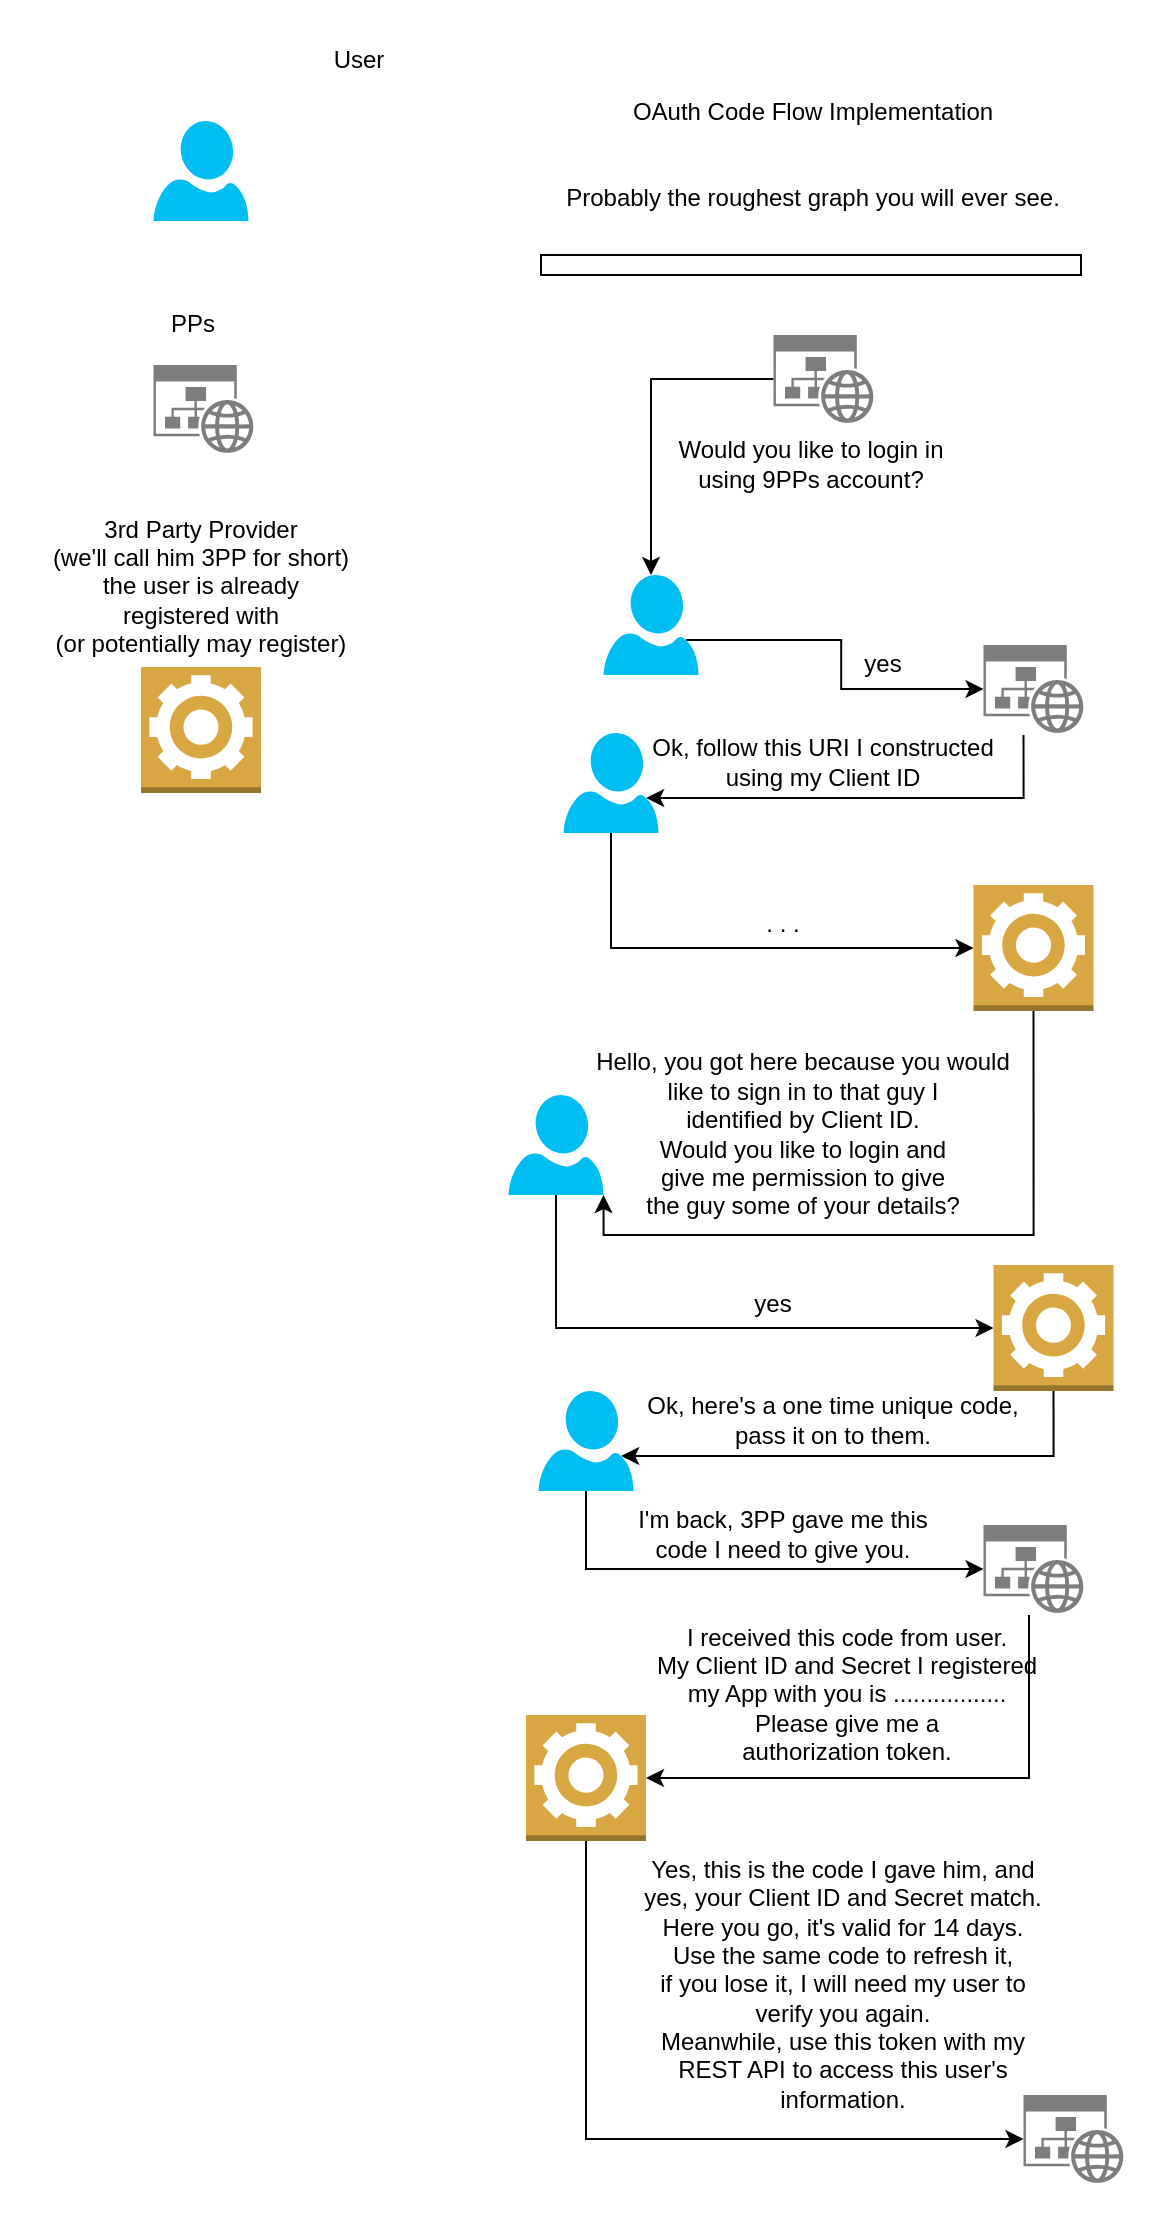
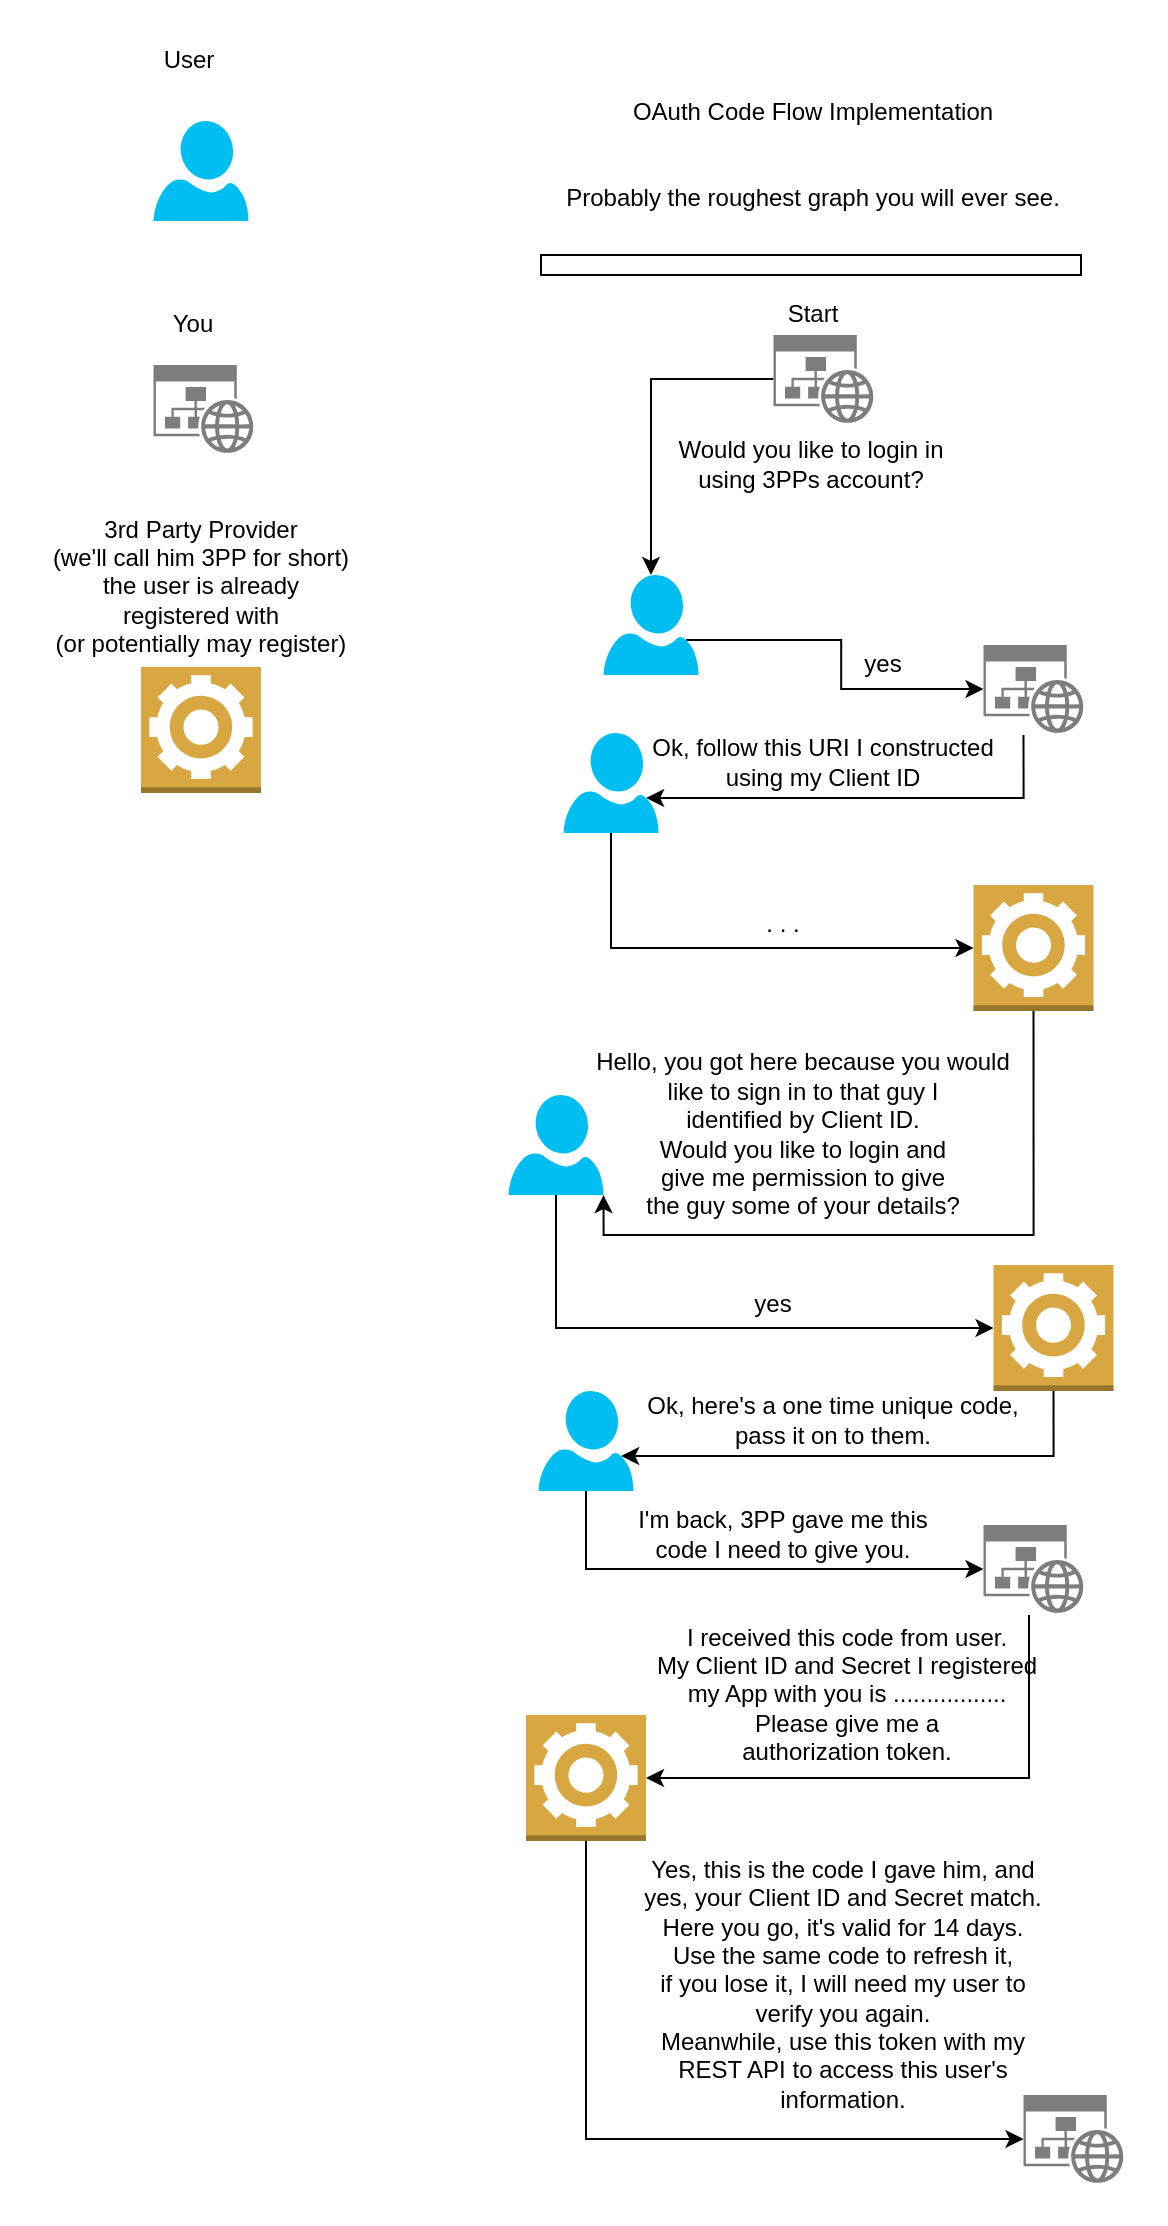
  <mxCell id="0" />
  <mxCell id="1" parent="0" />
  <mxCell id="2" style="edgeStyle=orthogonalEdgeStyle;rounded=0;orthogonalLoop=1;jettySize=auto;html=1;exitX=0.5;exitY=1;exitDx=0;exitDy=0;exitPerimeter=0;entryX=0;entryY=0.5;entryDx=0;entryDy=0;entryPerimeter=0;" edge="1" parent="1" source="3" target="26"><mxGeometry relative="1" as="geometry" /></mxCell>
  <mxCell id="3" value="" style="verticalLabelPosition=bottom;html=1;verticalAlign=top;align=center;strokeColor=none;fillColor=#00BEF2;shape=mxgraph.azure.user;" vertex="1" parent="1"><mxGeometry x="253.75" y="547" width="47.5" height="50" as="geometry" /></mxCell>
  <mxCell id="4" value="" style="aspect=fixed;pointerEvents=1;shadow=0;dashed=0;html=1;strokeColor=none;labelPosition=center;verticalLabelPosition=bottom;verticalAlign=top;align=center;shape=mxgraph.mscae.enterprise.website_generic;fillColor=#7D7D7D;" vertex="1" parent="1"><mxGeometry x="76.25" y="182" width="50" height="44" as="geometry" /></mxCell>
- <mxCell id="5" value="User" style="text;html=1;align=center;verticalAlign=middle;resizable=0;points=[];autosize=1;" vertex="1" parent="1"><mxGeometry x="158.75" y="20" width="40" height="20" as="geometry" /></mxCell>
- <mxCell id="6" value="PPs" style="text;html=1;align=center;verticalAlign=middle;resizable=0;points=[];autosize=1;" vertex="1" parent="1"><mxGeometry x="76.25" y="152" width="40" height="20" as="geometry" /></mxCell>
+ <mxCell id="5" value="User" style="text;html=1;align=center;verticalAlign=middle;resizable=0;points=[];autosize=1;" vertex="1" parent="1"><mxGeometry x="73.75" y="20" width="40" height="20" as="geometry" /></mxCell>
+ <mxCell id="6" value="You" style="text;html=1;align=center;verticalAlign=middle;resizable=0;points=[];autosize=1;" vertex="1" parent="1"><mxGeometry x="76.25" y="152" width="40" height="20" as="geometry" /></mxCell>
  <mxCell id="7" value="" style="outlineConnect=0;dashed=0;verticalLabelPosition=bottom;verticalAlign=top;align=center;html=1;shape=mxgraph.aws3.worker;fillColor=#D9A741;gradientColor=none;" vertex="1" parent="1"><mxGeometry x="70" y="333" width="60" height="63" as="geometry" /></mxCell>
  <mxCell id="8" value="3rd Party Provider&lt;br&gt;(we'll call him 3PP for short)&lt;br&gt;the user is already&lt;br&gt;registered with&lt;br&gt;(or potentially may register)" style="text;html=1;align=center;verticalAlign=middle;resizable=0;points=[];autosize=1;" vertex="1" parent="1"><mxGeometry x="20" y="253" width="160" height="80" as="geometry" /></mxCell>
  <mxCell id="9" value="" style="rounded=0;whiteSpace=wrap;html=1;" vertex="1" parent="1"><mxGeometry x="270" y="127" width="270" height="10" as="geometry" /></mxCell>
  <mxCell id="10" style="edgeStyle=orthogonalEdgeStyle;rounded=0;orthogonalLoop=1;jettySize=auto;html=1;entryX=0.5;entryY=0;entryDx=0;entryDy=0;entryPerimeter=0;" edge="1" parent="1" source="11" target="36"><mxGeometry relative="1" as="geometry" /></mxCell>
  <mxCell id="11" value="" style="aspect=fixed;pointerEvents=1;shadow=0;dashed=0;html=1;strokeColor=none;labelPosition=center;verticalLabelPosition=bottom;verticalAlign=top;align=center;shape=mxgraph.mscae.enterprise.website_generic;fillColor=#7D7D7D;" vertex="1" parent="1"><mxGeometry x="386.25" y="167" width="50" height="44" as="geometry" /></mxCell>
  <mxCell id="12" style="edgeStyle=orthogonalEdgeStyle;rounded=0;orthogonalLoop=1;jettySize=auto;html=1;entryX=0;entryY=0.5;entryDx=0;entryDy=0;entryPerimeter=0;exitX=0.87;exitY=0.65;exitDx=0;exitDy=0;exitPerimeter=0;" edge="1" parent="1" source="36" target="15"><mxGeometry relative="1" as="geometry"><mxPoint x="305.25" y="302" as="sourcePoint" /></mxGeometry></mxCell>
- <mxCell id="13" value="Would you like to login in&lt;br&gt;using 9PPs account?" style="text;html=1;align=center;verticalAlign=middle;resizable=0;points=[];autosize=1;" vertex="1" parent="1"><mxGeometry x="330" y="217" width="150" height="30" as="geometry" /></mxCell>
+ <mxCell id="13" value="Would you like to login in&lt;br&gt;using 3PPs account?" style="text;html=1;align=center;verticalAlign=middle;resizable=0;points=[];autosize=1;" vertex="1" parent="1"><mxGeometry x="330" y="217" width="150" height="30" as="geometry" /></mxCell>
  <mxCell id="14" style="edgeStyle=orthogonalEdgeStyle;rounded=0;orthogonalLoop=1;jettySize=auto;html=1;entryX=0.87;entryY=0.65;entryDx=0;entryDy=0;entryPerimeter=0;exitX=0.4;exitY=1.023;exitDx=0;exitDy=0;exitPerimeter=0;" edge="1" parent="1" source="15" target="18"><mxGeometry relative="1" as="geometry" /></mxCell>
  <mxCell id="15" value="" style="aspect=fixed;pointerEvents=1;shadow=0;dashed=0;html=1;strokeColor=none;labelPosition=center;verticalLabelPosition=bottom;verticalAlign=top;align=center;shape=mxgraph.mscae.enterprise.website_generic;fillColor=#7D7D7D;" vertex="1" parent="1"><mxGeometry x="491.25" y="322" width="50" height="44" as="geometry" /></mxCell>
  <mxCell id="16" value="yes" style="text;html=1;align=center;verticalAlign=middle;resizable=0;points=[];autosize=1;" vertex="1" parent="1"><mxGeometry x="426.25" y="322" width="30" height="20" as="geometry" /></mxCell>
  <mxCell id="17" style="edgeStyle=orthogonalEdgeStyle;rounded=0;orthogonalLoop=1;jettySize=auto;html=1;exitX=0.5;exitY=1;exitDx=0;exitDy=0;exitPerimeter=0;entryX=0;entryY=0.5;entryDx=0;entryDy=0;entryPerimeter=0;" edge="1" parent="1" source="18" target="21"><mxGeometry relative="1" as="geometry" /></mxCell>
  <mxCell id="18" value="" style="verticalLabelPosition=bottom;html=1;verticalAlign=top;align=center;strokeColor=none;fillColor=#00BEF2;shape=mxgraph.azure.user;" vertex="1" parent="1"><mxGeometry x="281.25" y="366" width="47.5" height="50" as="geometry" /></mxCell>
  <mxCell id="19" value="Ok, follow this URI I constructed&lt;br&gt;using my Client ID" style="text;html=1;align=center;verticalAlign=middle;resizable=0;points=[];autosize=1;" vertex="1" parent="1"><mxGeometry x="316.25" y="366" width="190" height="30" as="geometry" /></mxCell>
  <mxCell id="20" style="edgeStyle=orthogonalEdgeStyle;rounded=0;orthogonalLoop=1;jettySize=auto;html=1;entryX=1;entryY=1;entryDx=0;entryDy=0;entryPerimeter=0;exitX=0.5;exitY=1;exitDx=0;exitDy=0;exitPerimeter=0;" edge="1" parent="1" source="21" target="3"><mxGeometry relative="1" as="geometry" /></mxCell>
  <mxCell id="21" value="" style="outlineConnect=0;dashed=0;verticalLabelPosition=bottom;verticalAlign=top;align=center;html=1;shape=mxgraph.aws3.worker;fillColor=#D9A741;gradientColor=none;" vertex="1" parent="1"><mxGeometry x="486.25" y="442" width="60" height="63" as="geometry" /></mxCell>
  <mxCell id="22" value=". . ." style="text;html=1;align=center;verticalAlign=middle;resizable=0;points=[];autosize=1;" vertex="1" parent="1"><mxGeometry x="376.25" y="452" width="30" height="20" as="geometry" /></mxCell>
  <mxCell id="23" value="" style="verticalLabelPosition=bottom;html=1;verticalAlign=top;align=center;strokeColor=none;fillColor=#00BEF2;shape=mxgraph.azure.user;" vertex="1" parent="1"><mxGeometry x="76.25" y="60" width="47.5" height="50" as="geometry" /></mxCell>
  <mxCell id="24" value="Hello, you got here because you would&lt;br&gt;like to sign in to that guy I&lt;br&gt;identified by Client ID.&lt;br&gt;Would you like to login and&lt;br&gt;give me permission to give&lt;br&gt;the guy some of your details?" style="text;html=1;align=center;verticalAlign=middle;resizable=0;points=[];autosize=1;" vertex="1" parent="1"><mxGeometry x="291.25" y="522" width="220" height="90" as="geometry" /></mxCell>
  <mxCell id="25" style="edgeStyle=orthogonalEdgeStyle;rounded=0;orthogonalLoop=1;jettySize=auto;html=1;entryX=0.87;entryY=0.65;entryDx=0;entryDy=0;entryPerimeter=0;exitX=0.5;exitY=1;exitDx=0;exitDy=0;exitPerimeter=0;" edge="1" parent="1" source="26" target="29"><mxGeometry relative="1" as="geometry" /></mxCell>
  <mxCell id="26" value="" style="outlineConnect=0;dashed=0;verticalLabelPosition=bottom;verticalAlign=top;align=center;html=1;shape=mxgraph.aws3.worker;fillColor=#D9A741;gradientColor=none;" vertex="1" parent="1"><mxGeometry x="496.25" y="632" width="60" height="63" as="geometry" /></mxCell>
  <mxCell id="27" value="yes" style="text;html=1;align=center;verticalAlign=middle;resizable=0;points=[];autosize=1;" vertex="1" parent="1"><mxGeometry x="371.25" y="642" width="30" height="20" as="geometry" /></mxCell>
  <mxCell id="28" style="edgeStyle=orthogonalEdgeStyle;rounded=0;orthogonalLoop=1;jettySize=auto;html=1;entryX=0;entryY=0.5;entryDx=0;entryDy=0;entryPerimeter=0;exitX=0.5;exitY=1;exitDx=0;exitDy=0;exitPerimeter=0;" edge="1" parent="1" source="29" target="32"><mxGeometry relative="1" as="geometry" /></mxCell>
  <mxCell id="29" value="" style="verticalLabelPosition=bottom;html=1;verticalAlign=top;align=center;strokeColor=none;fillColor=#00BEF2;shape=mxgraph.azure.user;" vertex="1" parent="1"><mxGeometry x="268.75" y="695" width="47.5" height="50" as="geometry" /></mxCell>
  <mxCell id="30" value="Ok, here's a one time unique code,&lt;br&gt;pass it on to them." style="text;html=1;align=center;verticalAlign=middle;resizable=0;points=[];autosize=1;" vertex="1" parent="1"><mxGeometry x="316.25" y="695" width="200" height="30" as="geometry" /></mxCell>
  <mxCell id="31" style="edgeStyle=orthogonalEdgeStyle;rounded=0;orthogonalLoop=1;jettySize=auto;html=1;entryX=1;entryY=0.5;entryDx=0;entryDy=0;entryPerimeter=0;exitX=0.455;exitY=1.023;exitDx=0;exitDy=0;exitPerimeter=0;" edge="1" parent="1" source="32" target="35"><mxGeometry relative="1" as="geometry" /></mxCell>
  <mxCell id="32" value="" style="aspect=fixed;pointerEvents=1;shadow=0;dashed=0;html=1;strokeColor=none;labelPosition=center;verticalLabelPosition=bottom;verticalAlign=top;align=center;shape=mxgraph.mscae.enterprise.website_generic;fillColor=#7D7D7D;" vertex="1" parent="1"><mxGeometry x="491.25" y="762" width="50" height="44" as="geometry" /></mxCell>
  <mxCell id="33" value="I'm back, 3PP gave me this&lt;br&gt;code I need to give you." style="text;html=1;align=center;verticalAlign=middle;resizable=0;points=[];autosize=1;" vertex="1" parent="1"><mxGeometry x="311.25" y="752" width="160" height="30" as="geometry" /></mxCell>
  <mxCell id="34" style="edgeStyle=orthogonalEdgeStyle;rounded=0;orthogonalLoop=1;jettySize=auto;html=1;exitX=0.5;exitY=1;exitDx=0;exitDy=0;exitPerimeter=0;entryX=0;entryY=0.5;entryDx=0;entryDy=0;entryPerimeter=0;" edge="1" parent="1" source="35" target="39"><mxGeometry relative="1" as="geometry" /></mxCell>
  <mxCell id="35" value="" style="outlineConnect=0;dashed=0;verticalLabelPosition=bottom;verticalAlign=top;align=center;html=1;shape=mxgraph.aws3.worker;fillColor=#D9A741;gradientColor=none;" vertex="1" parent="1"><mxGeometry x="262.5" y="857" width="60" height="63" as="geometry" /></mxCell>
  <mxCell id="36" value="" style="verticalLabelPosition=bottom;html=1;verticalAlign=top;align=center;strokeColor=none;fillColor=#00BEF2;shape=mxgraph.azure.user;" vertex="1" parent="1"><mxGeometry x="301.25" y="287" width="47.5" height="50" as="geometry" /></mxCell>
+ <mxCell id="37" value="Start" style="text;html=1;align=center;verticalAlign=middle;resizable=0;points=[];autosize=1;" vertex="1" parent="1"><mxGeometry x="386.25" y="147" width="40" height="20" as="geometry" /></mxCell>
  <mxCell id="38" value="I received this code from user.&lt;br&gt;My Client ID and Secret I registered&lt;br&gt;my App with you is .................&lt;br&gt;Please give me a&lt;br&gt;authorization token." style="text;html=1;align=center;verticalAlign=middle;resizable=0;points=[];autosize=1;" vertex="1" parent="1"><mxGeometry x="317.5" y="807" width="210" height="80" as="geometry" /></mxCell>
  <mxCell id="39" value="" style="aspect=fixed;pointerEvents=1;shadow=0;dashed=0;html=1;strokeColor=none;labelPosition=center;verticalLabelPosition=bottom;verticalAlign=top;align=center;shape=mxgraph.mscae.enterprise.website_generic;fillColor=#7D7D7D;" vertex="1" parent="1"><mxGeometry x="511.25" y="1047" width="50" height="44" as="geometry" /></mxCell>
  <mxCell id="40" value="Yes, this is the code I gave him, and&lt;br&gt;yes, your Client ID and Secret match.&lt;br&gt;Here you go, it's valid for 14 days.&lt;br&gt;Use the same code to refresh it,&lt;br&gt;if you lose it, I will need my user to&lt;br&gt;verify you again.&lt;br&gt;Meanwhile, use this token with my&lt;br&gt;REST API to access this user's&lt;br&gt;information." style="text;html=1;align=center;verticalAlign=middle;resizable=0;points=[];autosize=1;" vertex="1" parent="1"><mxGeometry x="316.25" y="927" width="210" height="130" as="geometry" /></mxCell>
  <mxCell id="41" value="OAuth Code Flow Implementation&lt;br&gt;&lt;br&gt;&lt;br&gt;Probably the roughest graph you will ever see." style="text;html=1;align=center;verticalAlign=middle;resizable=0;points=[];autosize=1;" vertex="1" parent="1"><mxGeometry x="276.25" y="47" width="260" height="60" as="geometry" /></mxCell>
